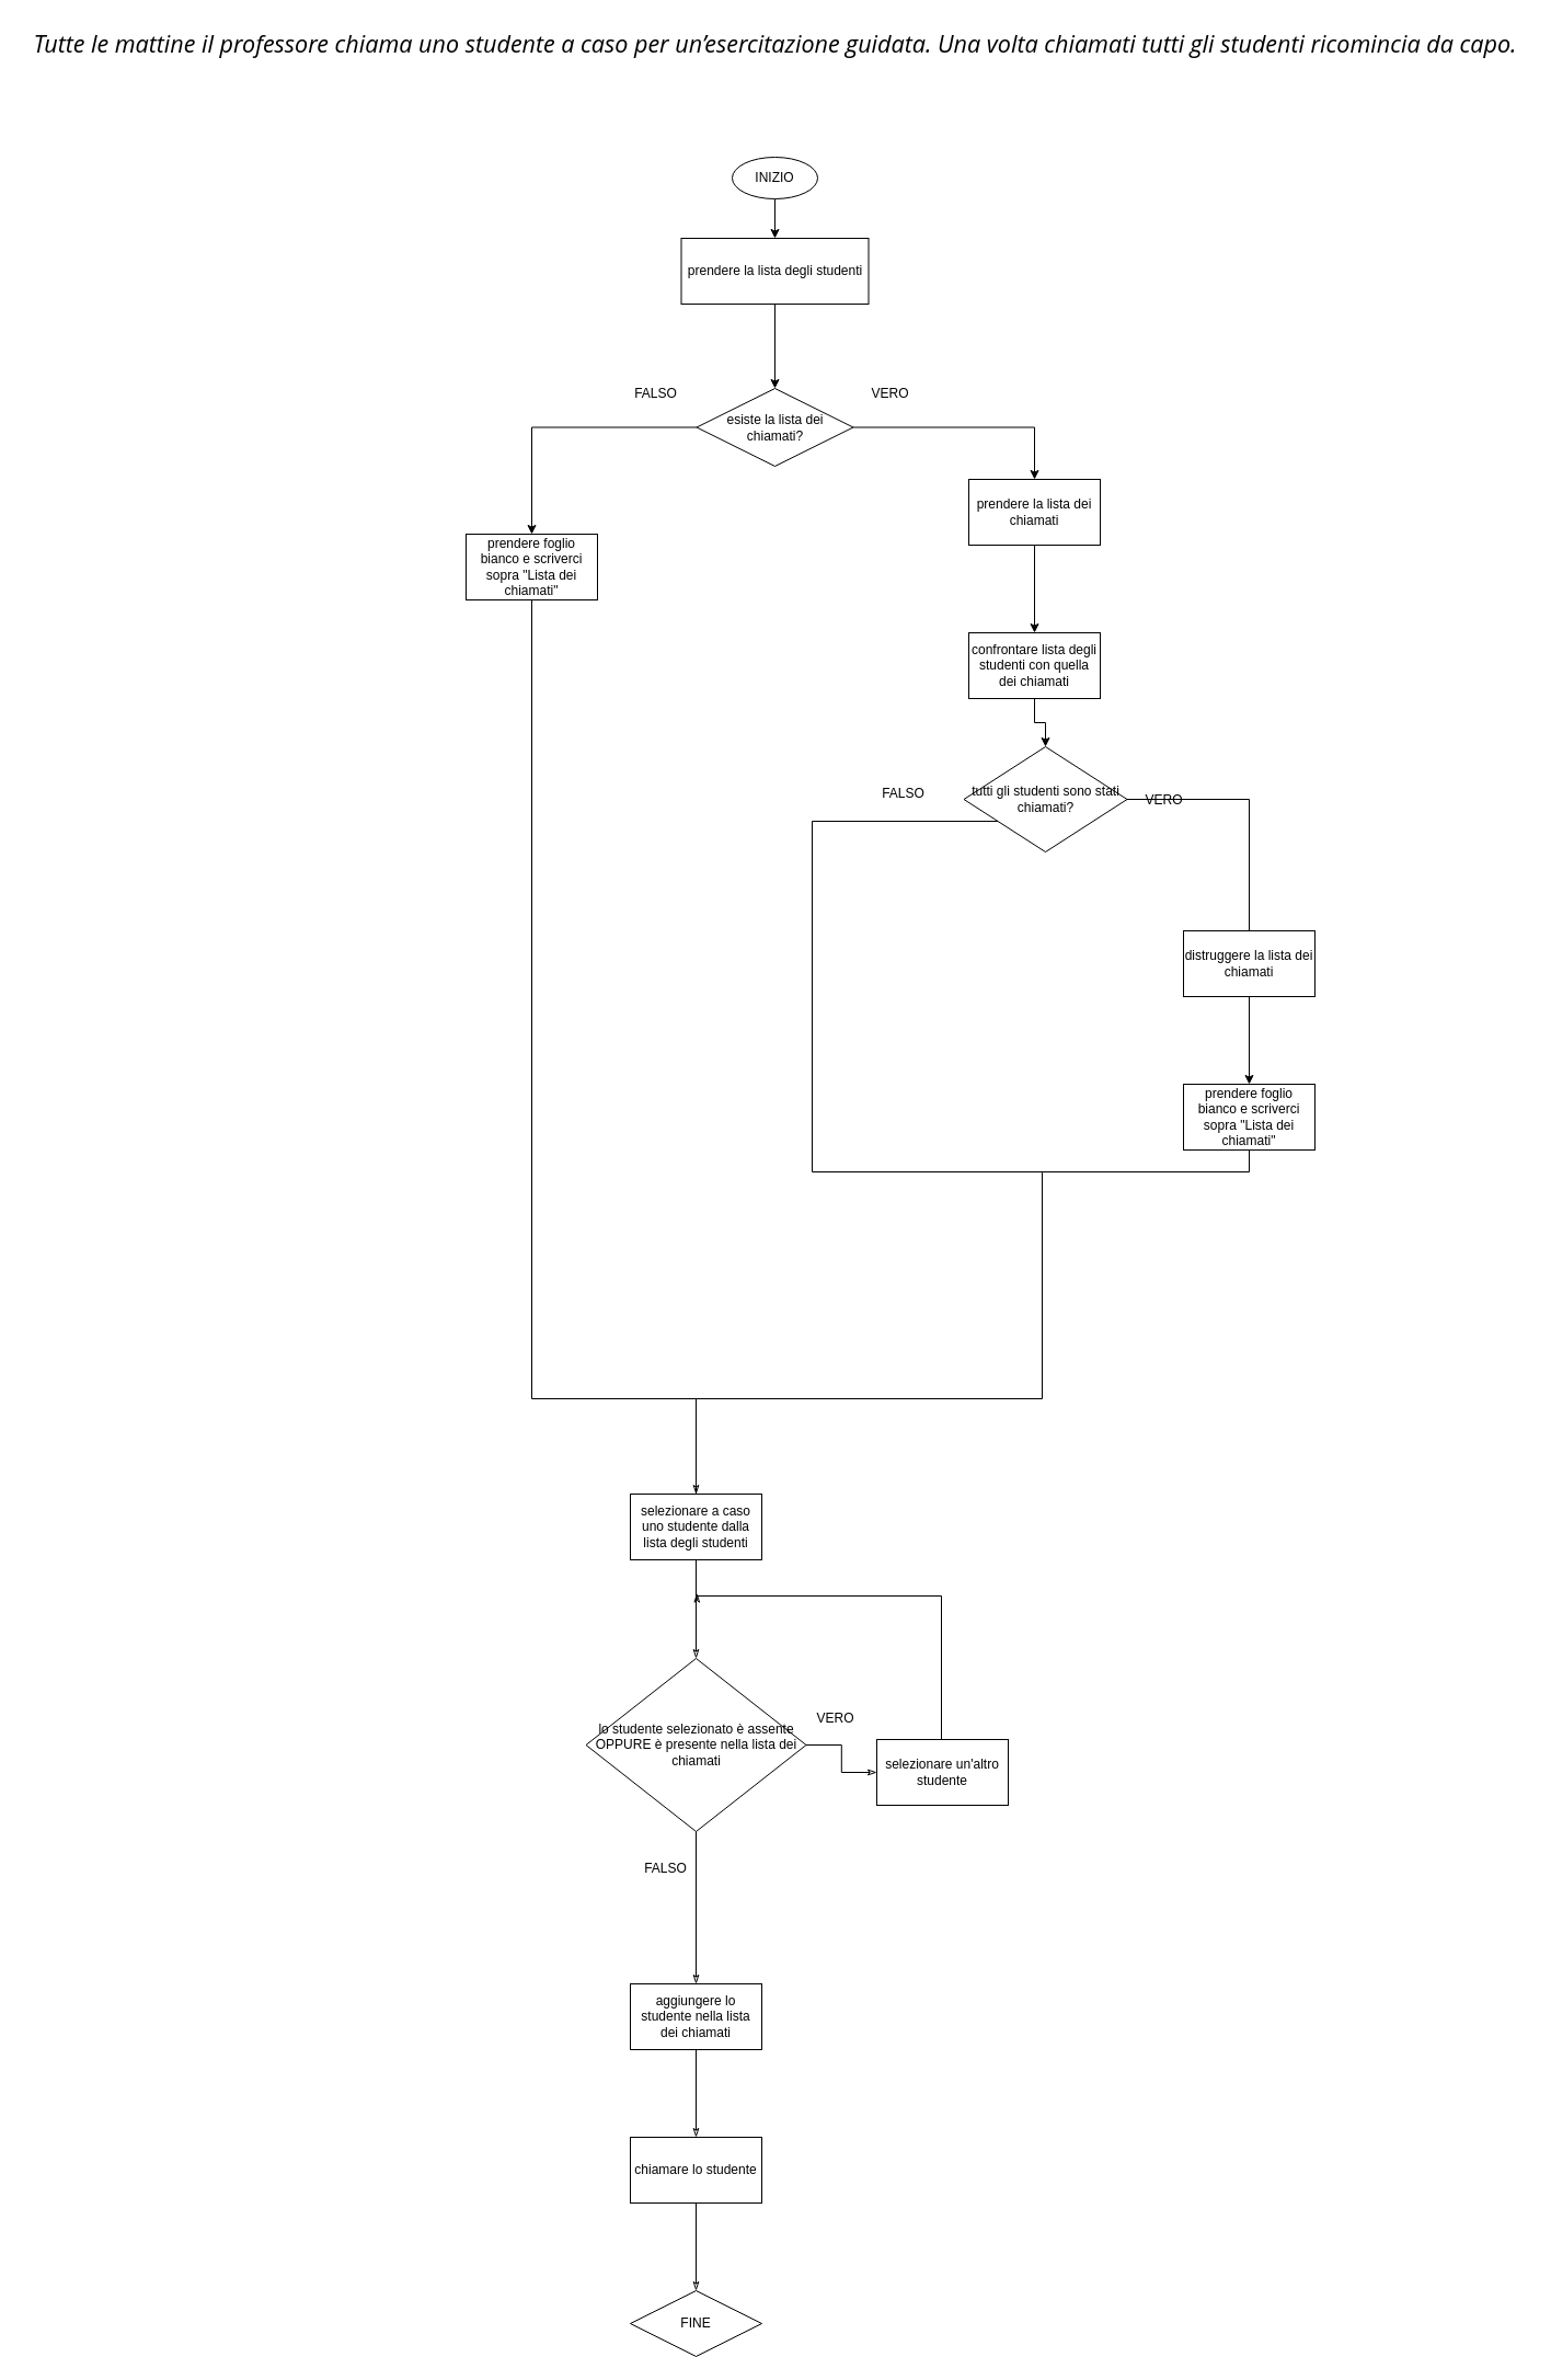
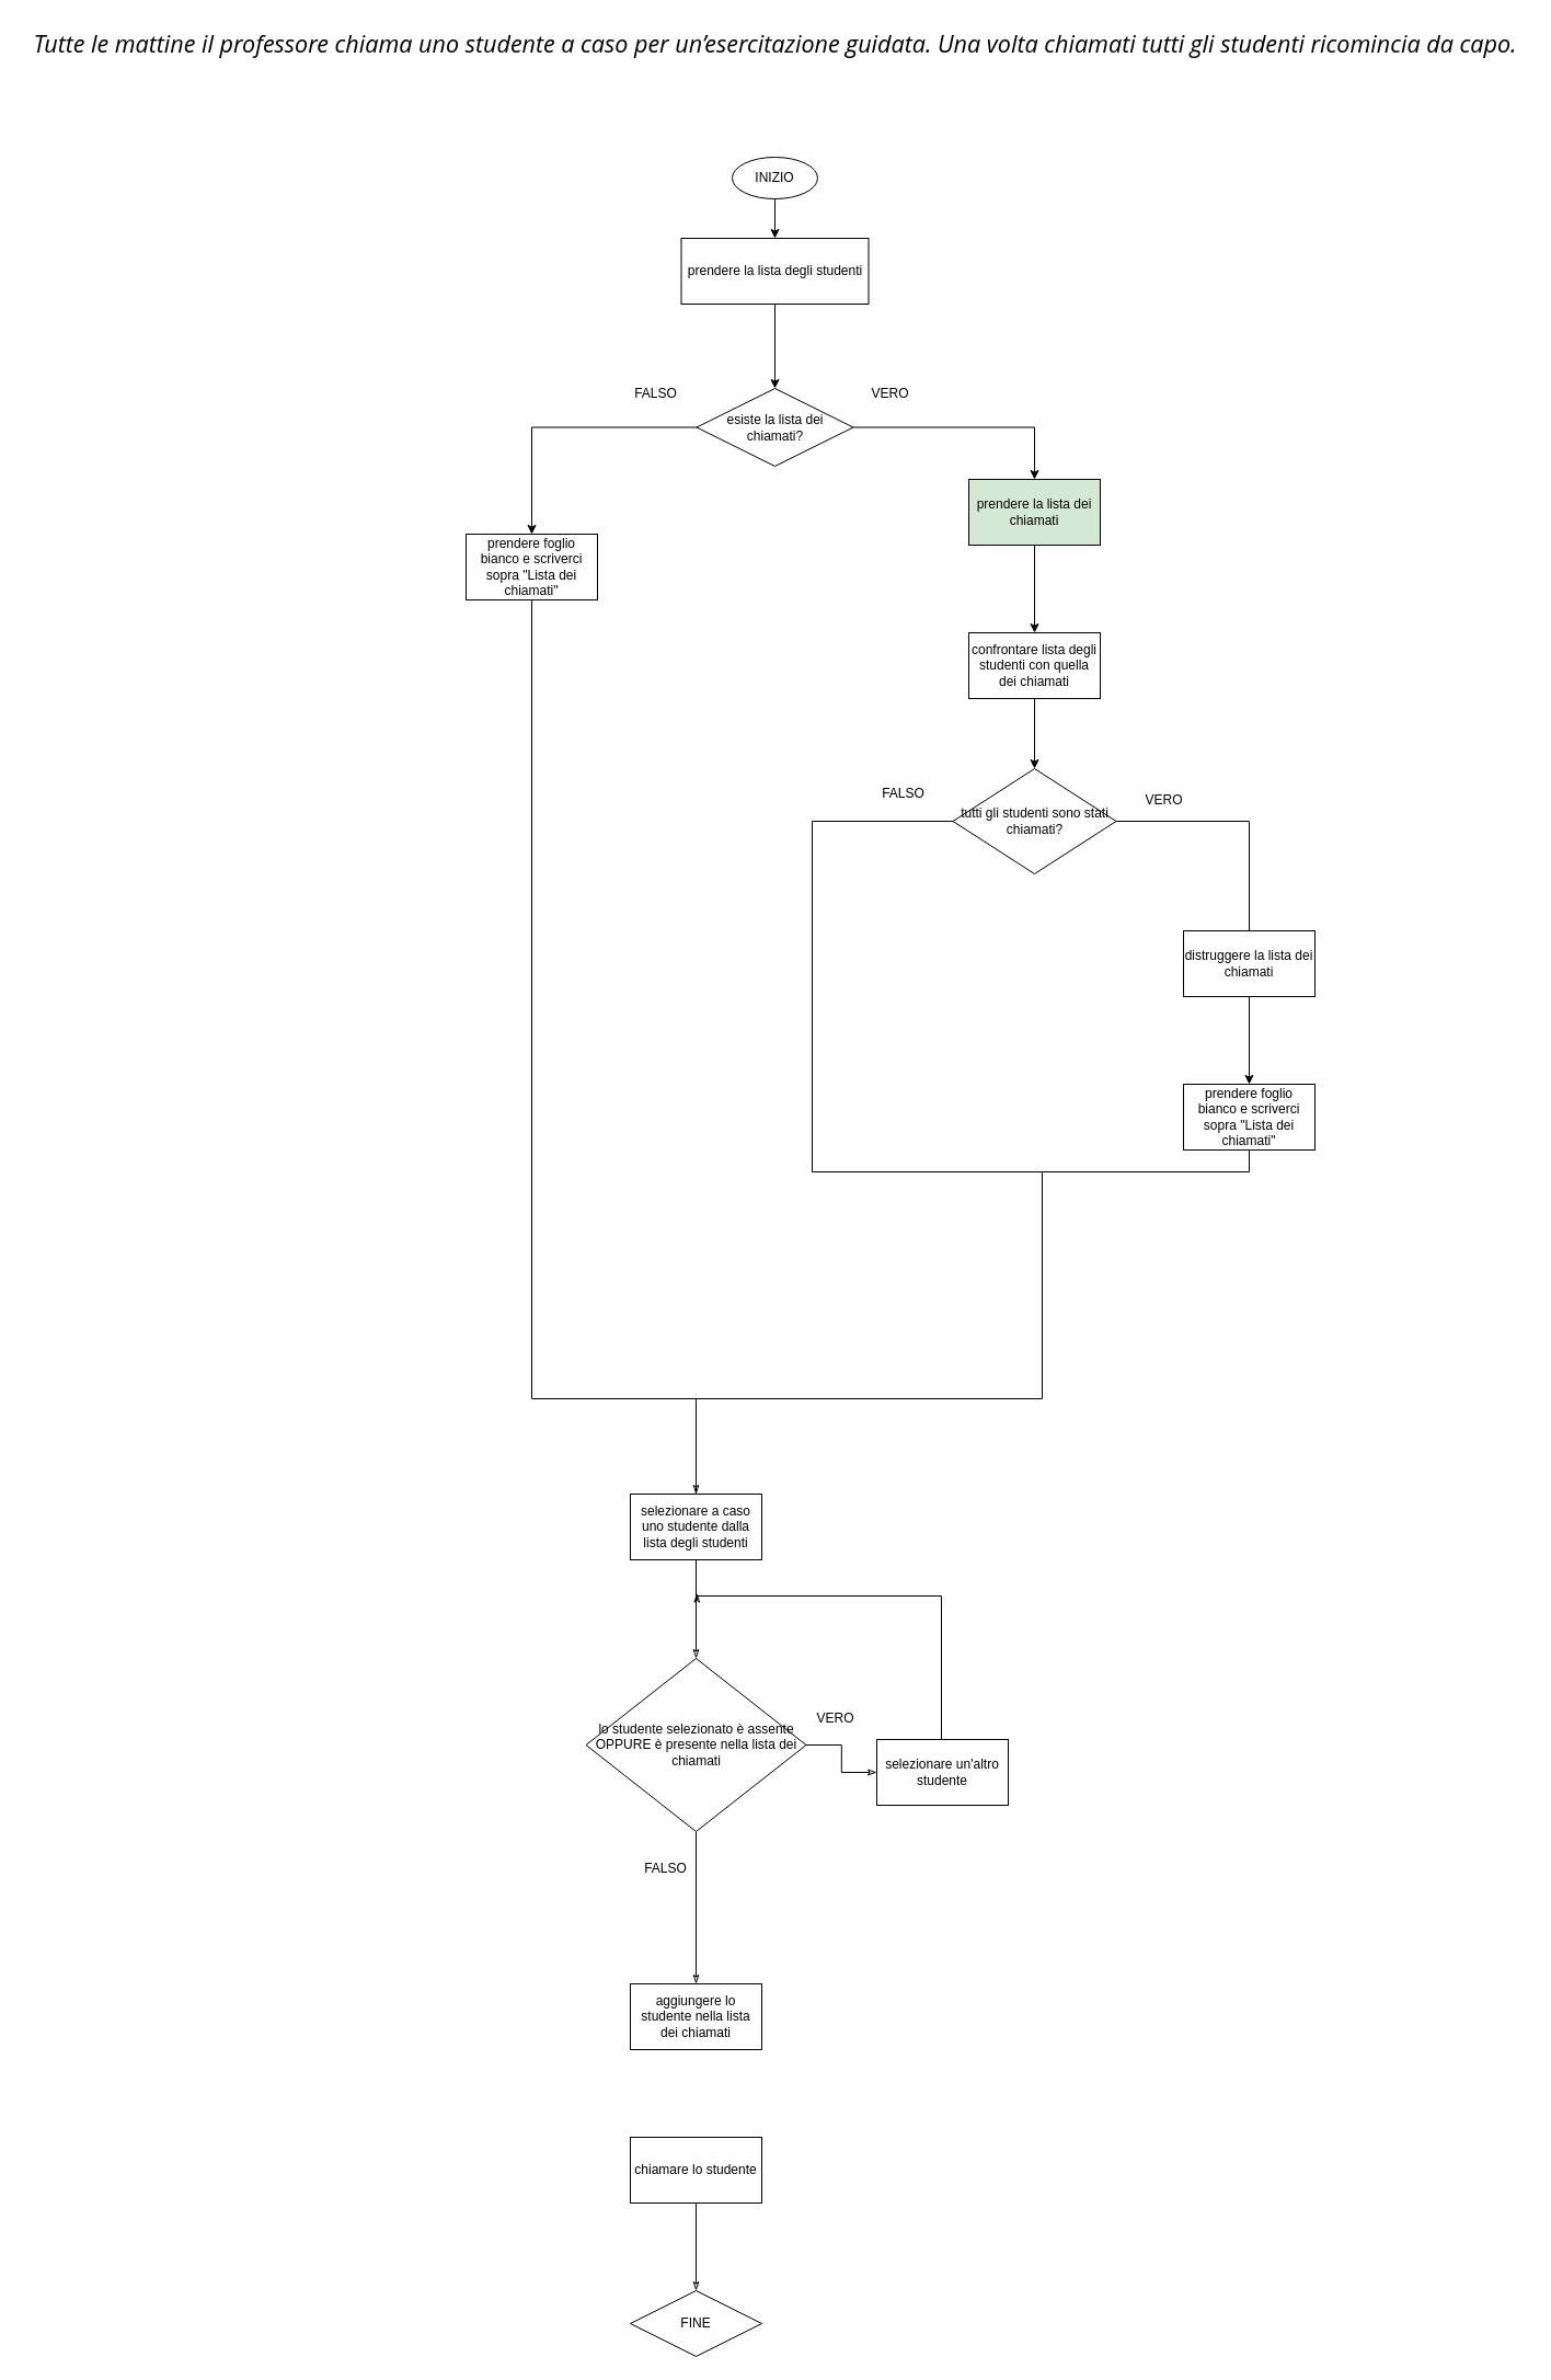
  <mxCell id="0" />
  <mxCell id="1" parent="0" />
  <mxCell id="2" value="" style="edgeStyle=orthogonalEdgeStyle;rounded=0;orthogonalLoop=1;jettySize=auto;html=1;" edge="1" parent="1" source="3" target="5"><mxGeometry relative="1" as="geometry" /></mxCell>
  <mxCell id="3" value="INIZIO" style="ellipse;whiteSpace=wrap;html=1;" vertex="1" parent="1"><mxGeometry x="668" y="143" width="78" height="38" as="geometry" /></mxCell>
  <mxCell id="4" value="" style="edgeStyle=orthogonalEdgeStyle;rounded=0;orthogonalLoop=1;jettySize=auto;html=1;" edge="1" parent="1" source="5" target="9"><mxGeometry relative="1" as="geometry" /></mxCell>
  <mxCell id="5" value="prendere la lista degli studenti" style="whiteSpace=wrap;html=1;" vertex="1" parent="1"><mxGeometry x="621.5" y="217" width="171" height="60" as="geometry" /></mxCell>
  <mxCell id="6" value="&lt;em style=&quot;box-sizing: border-box; margin: 0px; padding: 0px; border: 0px; font-variant-numeric: inherit; font-variant-east-asian: inherit; font-stretch: inherit; font-size: 21.6px; line-height: inherit; font-family: &amp;quot;Open Sans&amp;quot;, sans-serif; vertical-align: baseline; text-align: left;&quot;&gt;Tutte le mattine il professore chiama uno studente a caso per un’esercitazione guidata. Una volta chiamati tutti gli studenti ricomincia da capo.&lt;/em&gt;" style="text;html=1;align=center;verticalAlign=middle;resizable=0;points=[];autosize=1;strokeColor=none;fillColor=none;" vertex="1" parent="1"><mxGeometry x="20.5" y="20" width="1373" height="38" as="geometry" /></mxCell>
  <mxCell id="7" value="" style="edgeStyle=orthogonalEdgeStyle;rounded=0;orthogonalLoop=1;jettySize=auto;html=1;" edge="1" parent="1" source="9" target="11"><mxGeometry relative="1" as="geometry" /></mxCell>
  <mxCell id="8" value="" style="edgeStyle=orthogonalEdgeStyle;rounded=0;orthogonalLoop=1;jettySize=auto;html=1;" edge="1" parent="1" source="9" target="14"><mxGeometry relative="1" as="geometry" /></mxCell>
  <mxCell id="9" value="esiste la lista dei chiamati?" style="rhombus;whiteSpace=wrap;html=1;" vertex="1" parent="1"><mxGeometry x="635.5" y="354" width="143" height="71" as="geometry" /></mxCell>
  <mxCell id="10" value="" style="edgeStyle=orthogonalEdgeStyle;rounded=0;orthogonalLoop=1;jettySize=auto;html=1;" edge="1" parent="1" source="11" target="17"><mxGeometry relative="1" as="geometry" /></mxCell>
- <mxCell id="11" value="prendere la lista dei chiamati" style="whiteSpace=wrap;html=1;" vertex="1" parent="1"><mxGeometry x="884" y="437" width="120" height="60" as="geometry" /></mxCell>
+ <mxCell id="11" value="prendere la lista dei chiamati" style="whiteSpace=wrap;html=1;fillColor=#d5e8d4;" vertex="1" parent="1"><mxGeometry x="884" y="437" width="120" height="60" as="geometry" /></mxCell>
  <mxCell id="12" value="VERO" style="text;html=1;align=center;verticalAlign=middle;resizable=0;points=[];autosize=1;strokeColor=none;fillColor=none;" vertex="1" parent="1"><mxGeometry x="786" y="346" width="52" height="26" as="geometry" /></mxCell>
  <mxCell id="13" value="" style="edgeStyle=orthogonalEdgeStyle;rounded=0;orthogonalLoop=1;jettySize=auto;html=1;endArrow=classicThin;endFill=0;" edge="1" parent="1" source="14" target="28"><mxGeometry relative="1" as="geometry"><Array as="points"><mxPoint x="485" y="1276" /></Array></mxGeometry></mxCell>
  <mxCell id="14" value="prendere foglio bianco e scriverci sopra &quot;Lista dei chiamati&quot;" style="whiteSpace=wrap;html=1;" vertex="1" parent="1"><mxGeometry x="425" y="487" width="120" height="60" as="geometry" /></mxCell>
  <mxCell id="15" value="FALSO" style="text;html=1;align=center;verticalAlign=middle;resizable=0;points=[];autosize=1;strokeColor=none;fillColor=none;" vertex="1" parent="1"><mxGeometry x="569" y="346" width="57" height="26" as="geometry" /></mxCell>
  <mxCell id="16" value="" style="edgeStyle=orthogonalEdgeStyle;rounded=0;orthogonalLoop=1;jettySize=auto;html=1;" edge="1" parent="1" source="17" target="20"><mxGeometry relative="1" as="geometry" /></mxCell>
  <mxCell id="17" value="confrontare lista degli studenti con quella dei chiamati" style="whiteSpace=wrap;html=1;" vertex="1" parent="1"><mxGeometry x="884" y="577" width="120" height="60" as="geometry" /></mxCell>
  <mxCell id="18" value="" style="edgeStyle=orthogonalEdgeStyle;rounded=0;orthogonalLoop=1;jettySize=auto;html=1;endArrow=none;" edge="1" parent="1" source="20" target="22"><mxGeometry relative="1" as="geometry" /></mxCell>
  <mxCell id="19" style="edgeStyle=orthogonalEdgeStyle;rounded=0;orthogonalLoop=1;jettySize=auto;html=1;entryX=0.5;entryY=1;entryDx=0;entryDy=0;endArrow=none;endFill=0;" edge="1" parent="1" source="20" target="24"><mxGeometry relative="1" as="geometry"><mxPoint x="944" y="1171" as="targetPoint" /><Array as="points"><mxPoint x="741" y="749" /><mxPoint x="741" y="1069" /><mxPoint x="1140" y="1069" /></Array></mxGeometry></mxCell>
- <mxCell id="20" value="tutti gli studenti sono stati chiamati?" style="rhombus;whiteSpace=wrap;html=1;" vertex="1" parent="1"><mxGeometry x="879.5" y="681" width="149" height="96" as="geometry" /></mxCell>
+ <mxCell id="20" value="tutti gli studenti sono stati chiamati?" style="rhombus;whiteSpace=wrap;html=1;" vertex="1" parent="1"><mxGeometry x="869.5" y="701" width="149" height="96" as="geometry" /></mxCell>
  <mxCell id="21" value="" style="edgeStyle=orthogonalEdgeStyle;rounded=0;orthogonalLoop=1;jettySize=auto;html=1;" edge="1" parent="1" source="22" target="24"><mxGeometry relative="1" as="geometry" /></mxCell>
  <mxCell id="22" value="distruggere la lista dei chiamati" style="whiteSpace=wrap;html=1;" vertex="1" parent="1"><mxGeometry x="1080" y="849" width="120" height="60" as="geometry" /></mxCell>
  <mxCell id="23" value="VERO" style="text;html=1;align=center;verticalAlign=middle;resizable=0;points=[];autosize=1;strokeColor=none;fillColor=none;" vertex="1" parent="1"><mxGeometry x="1036" y="717" width="52" height="26" as="geometry" /></mxCell>
  <mxCell id="24" value="prendere foglio bianco e scriverci sopra &quot;Lista dei chiamati&quot;" style="whiteSpace=wrap;html=1;" vertex="1" parent="1"><mxGeometry x="1080" y="989" width="120" height="60" as="geometry" /></mxCell>
  <mxCell id="25" value="FALSO" style="text;html=1;align=center;verticalAlign=middle;resizable=0;points=[];autosize=1;strokeColor=none;fillColor=none;" vertex="1" parent="1"><mxGeometry x="795" y="711" width="57" height="26" as="geometry" /></mxCell>
  <mxCell id="26" style="edgeStyle=orthogonalEdgeStyle;rounded=0;orthogonalLoop=1;jettySize=auto;html=1;exitX=0.5;exitY=0;exitDx=0;exitDy=0;endArrow=none;endFill=0;" edge="1" parent="1" source="28"><mxGeometry relative="1" as="geometry"><mxPoint x="951" y="1069.667" as="targetPoint" /><Array as="points"><mxPoint x="635" y="1276" /><mxPoint x="951" y="1276" /></Array></mxGeometry></mxCell>
  <mxCell id="27" value="" style="edgeStyle=orthogonalEdgeStyle;rounded=0;orthogonalLoop=1;jettySize=auto;html=1;endArrow=classicThin;endFill=0;" edge="1" parent="1" source="28" target="31"><mxGeometry relative="1" as="geometry" /></mxCell>
  <mxCell id="28" value="selezionare a caso uno studente dalla lista degli studenti" style="whiteSpace=wrap;html=1;" vertex="1" parent="1"><mxGeometry x="575" y="1363" width="120" height="60" as="geometry" /></mxCell>
  <mxCell id="29" value="" style="edgeStyle=orthogonalEdgeStyle;rounded=0;orthogonalLoop=1;jettySize=auto;html=1;endArrow=classicThin;endFill=0;" edge="1" parent="1" source="31" target="33"><mxGeometry relative="1" as="geometry" /></mxCell>
  <mxCell id="30" value="" style="edgeStyle=orthogonalEdgeStyle;rounded=0;orthogonalLoop=1;jettySize=auto;html=1;endArrow=classicThin;endFill=0;" edge="1" parent="1" source="31" target="36"><mxGeometry relative="1" as="geometry" /></mxCell>
  <mxCell id="31" value="lo studente selezionato è assente OPPURE è presente nella lista dei chiamati" style="rhombus;whiteSpace=wrap;html=1;" vertex="1" parent="1"><mxGeometry x="534.5" y="1513" width="201" height="158" as="geometry" /></mxCell>
  <mxCell id="32" style="edgeStyle=orthogonalEdgeStyle;rounded=0;orthogonalLoop=1;jettySize=auto;html=1;exitX=0.5;exitY=0;exitDx=0;exitDy=0;endArrow=classicThin;endFill=0;" edge="1" parent="1" source="33"><mxGeometry relative="1" as="geometry"><mxPoint x="635.8" y="1453.6" as="targetPoint" /><Array as="points"><mxPoint x="859" y="1456" /><mxPoint x="636" y="1456" /></Array></mxGeometry></mxCell>
  <mxCell id="33" value="selezionare un'altro studente" style="whiteSpace=wrap;html=1;" vertex="1" parent="1"><mxGeometry x="800" y="1587" width="120" height="60" as="geometry" /></mxCell>
  <mxCell id="34" value="VERO" style="text;html=1;align=center;verticalAlign=middle;resizable=0;points=[];autosize=1;strokeColor=none;fillColor=none;" vertex="1" parent="1"><mxGeometry x="735.5" y="1555" width="52" height="26" as="geometry" /></mxCell>
- <mxCell id="35" value="" style="edgeStyle=orthogonalEdgeStyle;rounded=0;orthogonalLoop=1;jettySize=auto;html=1;endArrow=classicThin;endFill=0;" edge="1" parent="1" source="36" target="39"><mxGeometry relative="1" as="geometry" /></mxCell>
  <mxCell id="36" value="aggiungere lo studente nella lista dei chiamati" style="whiteSpace=wrap;html=1;" vertex="1" parent="1"><mxGeometry x="575" y="1810" width="120" height="60" as="geometry" /></mxCell>
  <mxCell id="37" value="FALSO" style="text;html=1;align=center;verticalAlign=middle;resizable=0;points=[];autosize=1;strokeColor=none;fillColor=none;" vertex="1" parent="1"><mxGeometry x="578.5" y="1692" width="57" height="26" as="geometry" /></mxCell>
  <mxCell id="38" value="" style="edgeStyle=orthogonalEdgeStyle;rounded=0;orthogonalLoop=1;jettySize=auto;html=1;endArrow=classicThin;endFill=0;" edge="1" parent="1" source="39" target="40"><mxGeometry relative="1" as="geometry" /></mxCell>
  <mxCell id="39" value="chiamare lo studente" style="whiteSpace=wrap;html=1;" vertex="1" parent="1"><mxGeometry x="575" y="1950" width="120" height="60" as="geometry" /></mxCell>
  <mxCell id="40" value="FINE" style="rhombus;whiteSpace=wrap;html=1;" vertex="1" parent="1"><mxGeometry x="575" y="2090" width="120" height="60" as="geometry" /></mxCell>
